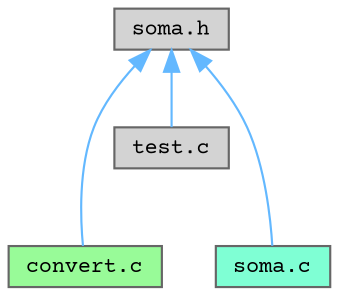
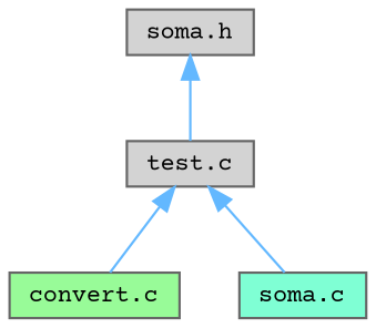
  digraph {
    fontname="Courier Prime"
    node [color=grey40 fillcolor=lightgrey fontname="Courier Prime" fontsize=10 shape=box style=filled]
    edge [color=steelblue1 dir=back fontname="Courier Prime" fontsize=10 labelfontname=Helvetica labelfontsize=10 style=solid]
    n1 [color=gray40 fontcolor=black height=0.2 label="soma.h" width=0.4]
    n2 [fillcolor=palegreen height=0.2 label="convert.c" width=0.4]
    n3 [fillcolor=aquamarine height=0.2 label="soma.c" width=0.4]
    n4 [height=0.2 label="test.c" width=0.4]
-   n1 -> n2
-   n1 -> n3
+   n4 -> n2
+   n4 -> n3
    n1 -> n4
  }
